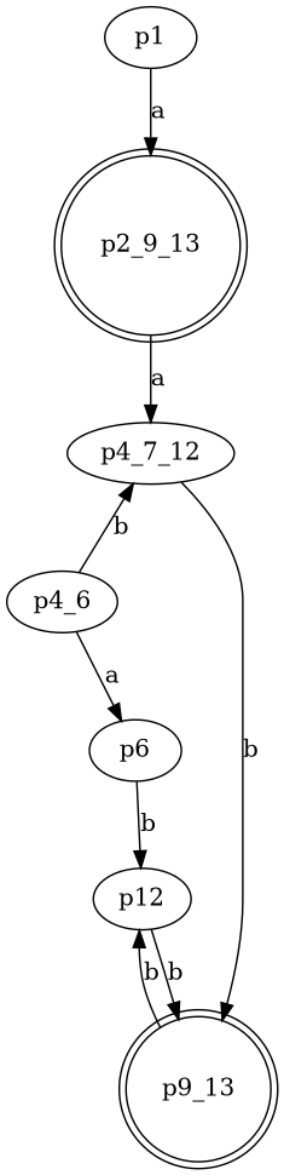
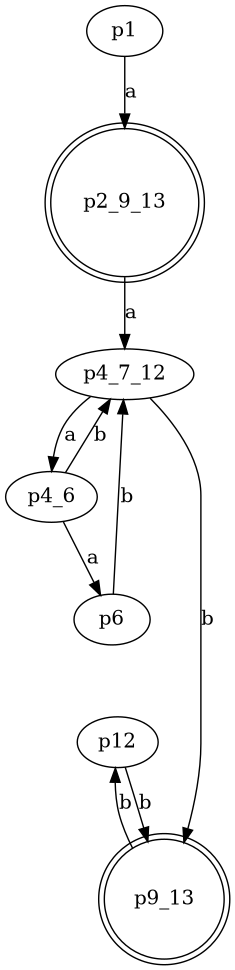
  digraph {
    n1 [label=p1]
    n2 [label=p2_9_13 shape=doublecircle]
    n3 [label=p4_7_12]
    n4 [label=p4_6]
    n5 [label=p9_13 shape=doublecircle]
    n6 [label=p6]
    n7 [label=p12]
    n1 -> n2 [label=a]
    n2 -> n3 [label=a]
+   n3 -> n4 [label=a]
    n3 -> n5 [label=b]
    n4 -> n3 [label=b]
    n4 -> n6 [label=a]
    n5 -> n7 [label=b]
-   n6 -> n7 [label=b]
+   n6 -> n3 [label=b]
    n7 -> n5 [label=b]
  }
